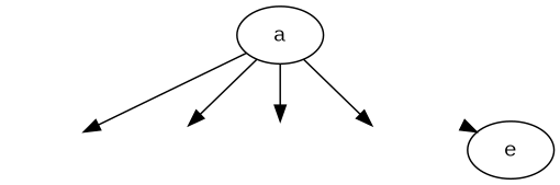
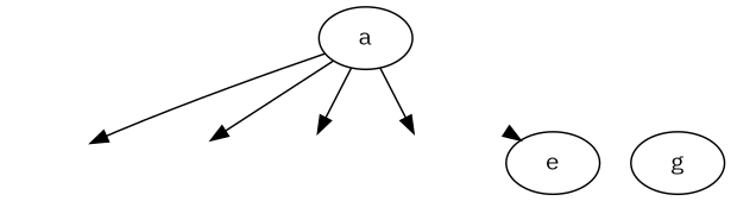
  digraph {
    fontname="IBM Plex Mono"
    node [fontname="IBM Plex Mono"]
    edge [fontname="IBM Plex Mono"]
    b [style=invis]
    c [style=invis]
    d [style=invis]
    a
    f [style=invisible]
    e
+   g
    subgraph sub_1 {
      b
      c
      d
    }
    a -> b
    a -> c
    a -> d
    a -> f
    a -> e [style=invisible]
+   a -> g [style=invis]
  }
